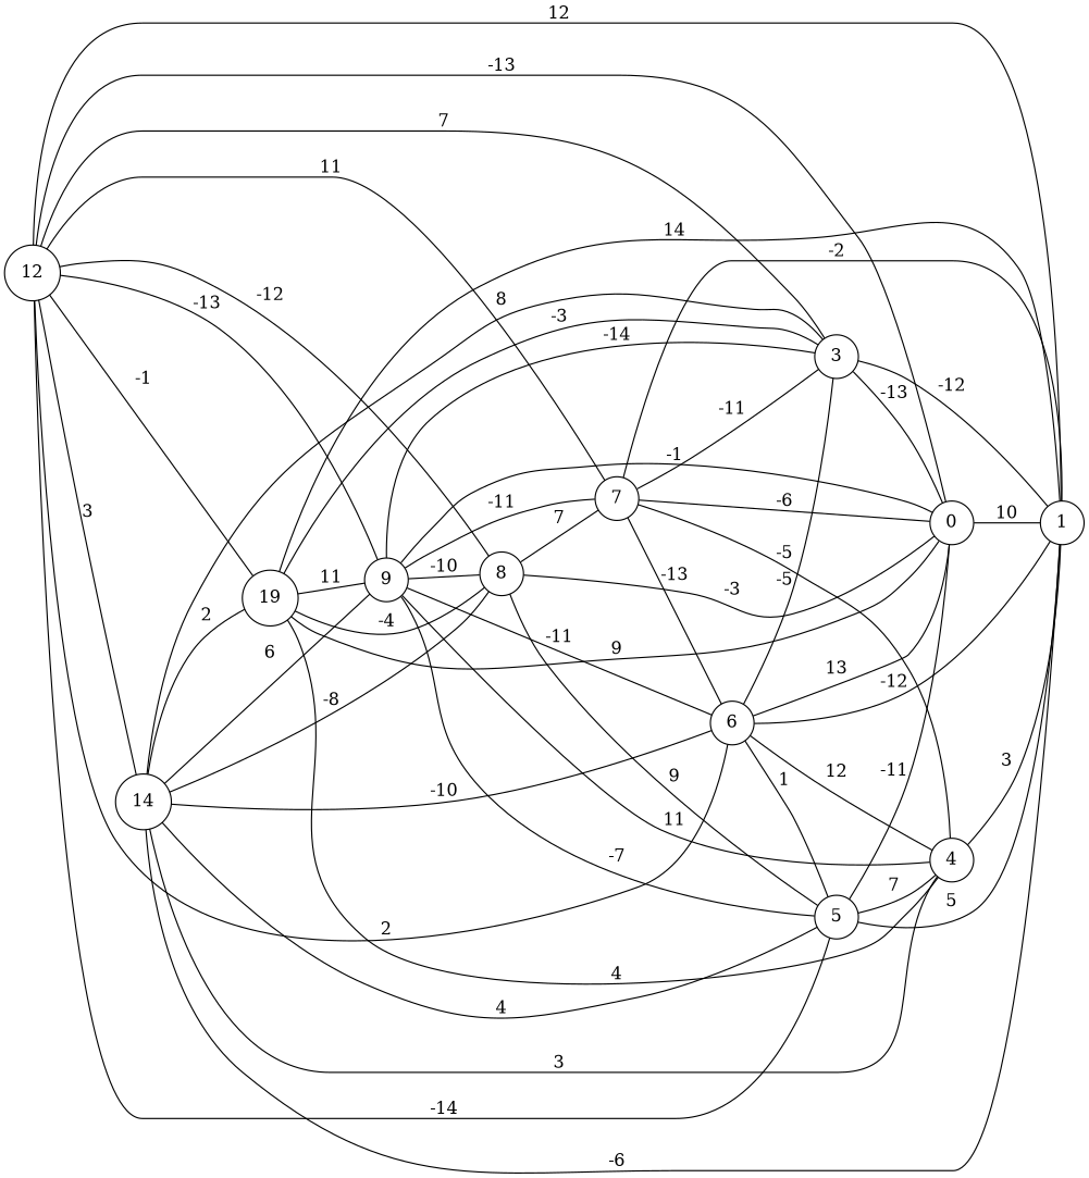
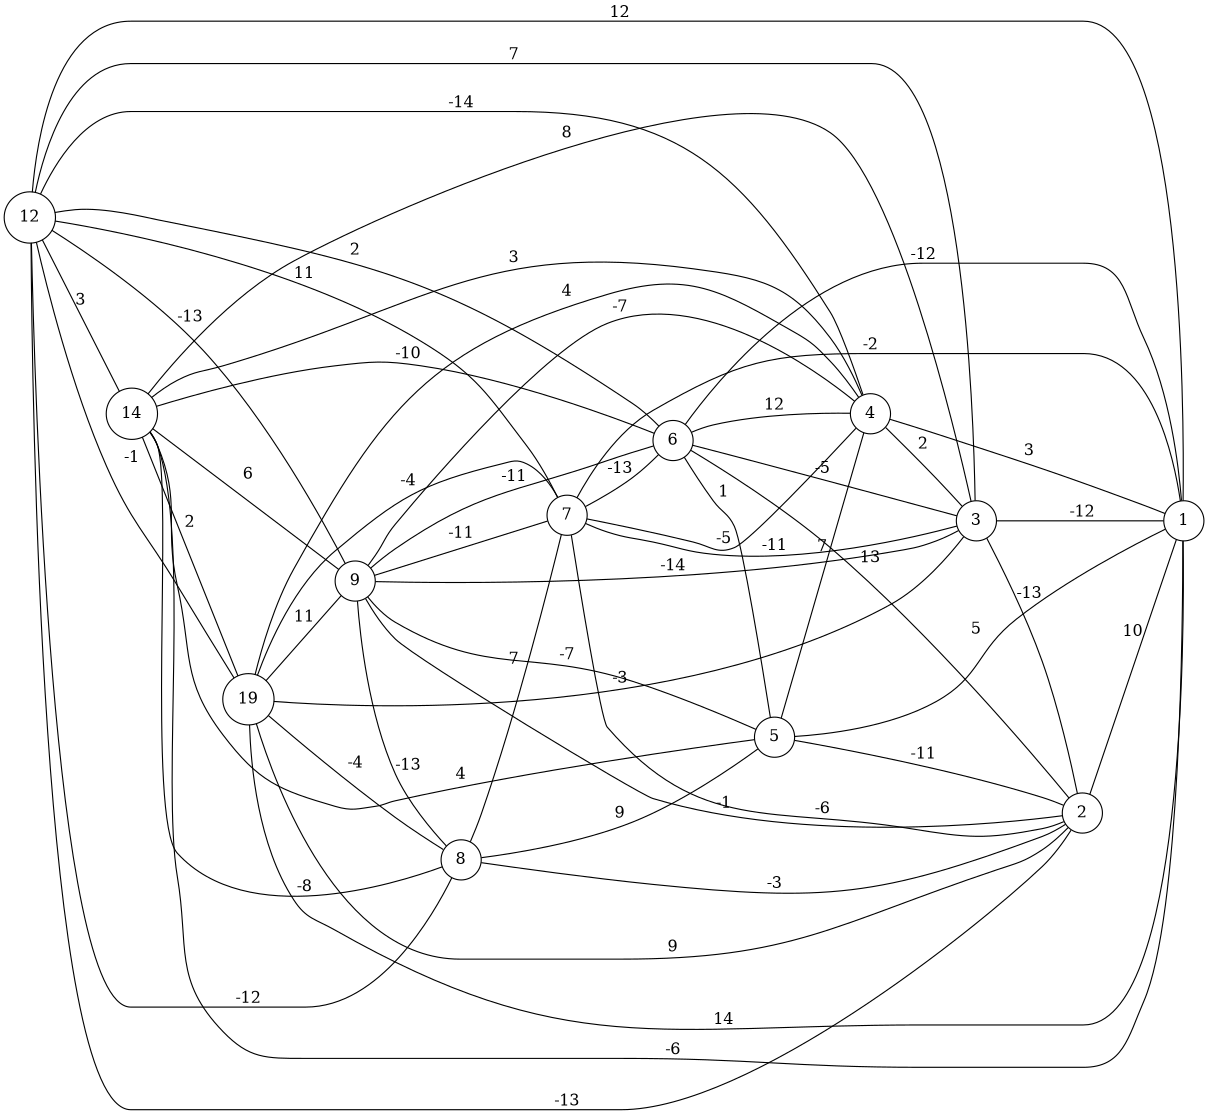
  graph {
    fontname="Helvetica,Arial,sans-serif"
    rankdir=LR
    node [shape=circle]
    12
    1
-   2 [label=0]
+   2
    3
    4
    6
    7
    8
    9
    n10 [label=19]
    n11 [label=14]
    5
    12 -- 1 [label=12]
    12 -- 2 [label=-13]
    12 -- 3 [label=7]
-   12 -- 5 [label=-14]
+   12 -- 4 [label=-14]
    12 -- 6 [label=2]
    12 -- 7 [label=11]
    12 -- 8 [label=-12]
    12 -- 9 [label=-13]
    12 -- n10 [label=-1]
    12 -- n11 [label=3]
    2 -- 1 [label=10]
    3 -- 1 [label=-12]
    3 -- 2 [label=-13]
    4 -- 1 [label=3]
+   4 -- 3 [label=2]
    6 -- 1 [label=-12]
    6 -- 2 [label=13]
    6 -- 3 [label=-5]
    6 -- 4 [label=12]
    6 -- 5 [label=1]
    7 -- 1 [label=-2]
    7 -- 2 [label=-6]
    7 -- 3 [label=-11]
    7 -- 4 [label=-5]
    7 -- 6 [label=-13]
    8 -- 2 [label=-3]
    8 -- 7 [label=7]
    8 -- 5 [label=9]
    9 -- 2 [label=-1]
    9 -- 3 [label=-14]
-   9 -- 4 [label=11]
+   9 -- 4 [label=-7]
    9 -- 6 [label=-11]
    9 -- 7 [label=-11]
-   9 -- 8 [label=-10]
+   9 -- 8 [label=-13]
    9 -- 5 [label=-7]
    n10 -- 1 [label=14]
    n10 -- 2 [label=9]
    n10 -- 3 [label=-3]
    n10 -- 4 [label=4]
+   n10 -- 7 [label=-4]
    n10 -- 8 [label=-4]
    n10 -- 9 [label=11]
    n11 -- 1 [label=-6]
    n11 -- 3 [label=8]
    n11 -- 4 [label=3]
    n11 -- 6 [label=-10]
    n11 -- 8 [label=-8]
    n11 -- 9 [label=6]
    n11 -- n10 [label=2]
    n11 -- 5 [label=4]
    5 -- 1 [label=5]
    5 -- 2 [label=-11]
    5 -- 4 [label=7]
  }
